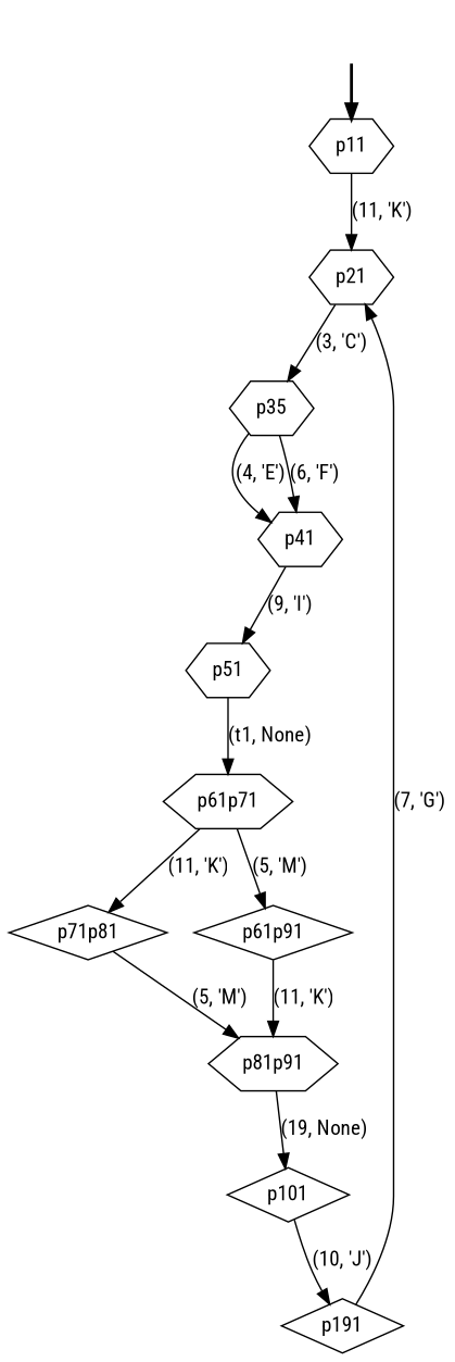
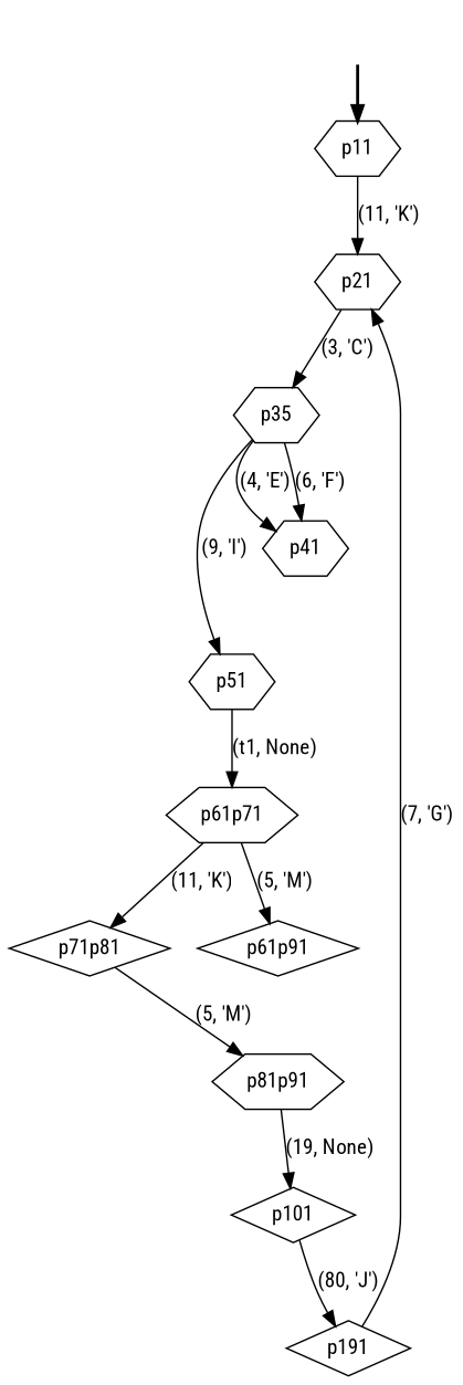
  digraph {
    fontname="Roboto Condensed"
    node [fontname="Roboto Condensed" shape=hexagon]
    edge [fontname="Roboto Condensed"]
    fake [style=invisible shape=""]
    p11
    p21
    n4 [label=p35]
    p101 [shape=diamond]
    n6 [label=p191 shape=diamond]
    p71p81 [shape=diamond]
    p81p91
    p61p71
    p61p91 [shape=diamond]
    p51
    p41
    fake -> p11 [style=bold]
    p11 -> p21 [label="(11, 'K')"]
    p21 -> n4 [label="(3, 'C')"]
    n4 -> p41 [label="(4, 'E')"]
    n4 -> p41 [label="(6, 'F')"]
-   p101 -> n6 [label="(10, 'J')"]
+   p101 -> n6 [label="(80, 'J')"]
    n6 -> p21 [label="(7, 'G')"]
    p71p81 -> p81p91 [label="(5, 'M')"]
    p81p91 -> p101 [label="(19, None)"]
    p61p71 -> p71p81 [label="(11, 'K')"]
    p61p71 -> p61p91 [label="(5, 'M')"]
-   p61p91 -> p81p91 [label="(11, 'K')"]
    p51 -> p61p71 [label="(t1, None)"]
-   p41 -> p51 [label="(9, 'I')"]
+   n4 -> p51 [label="(9, 'I')"]
  }
